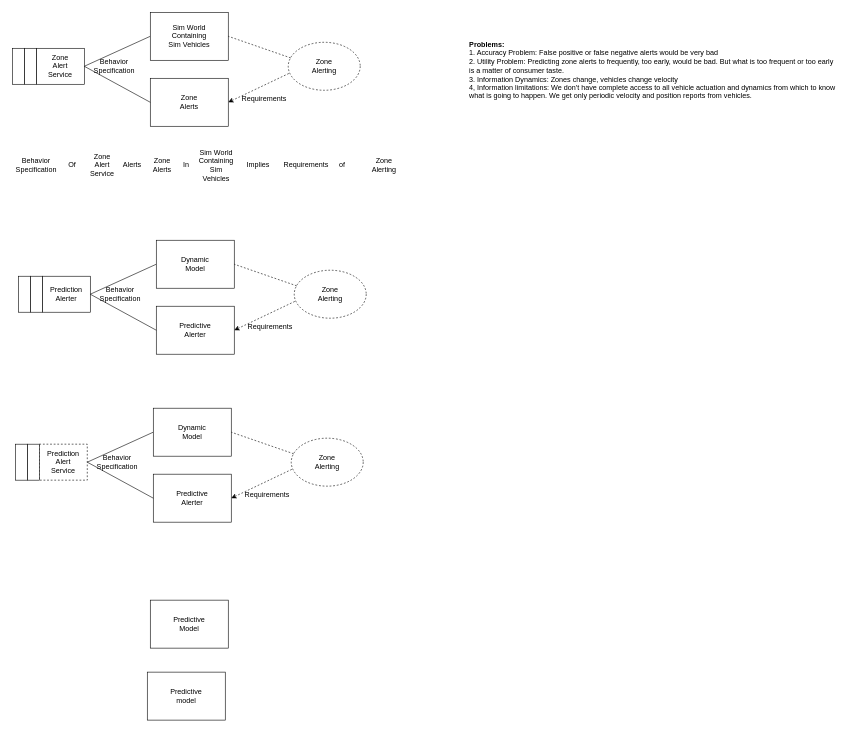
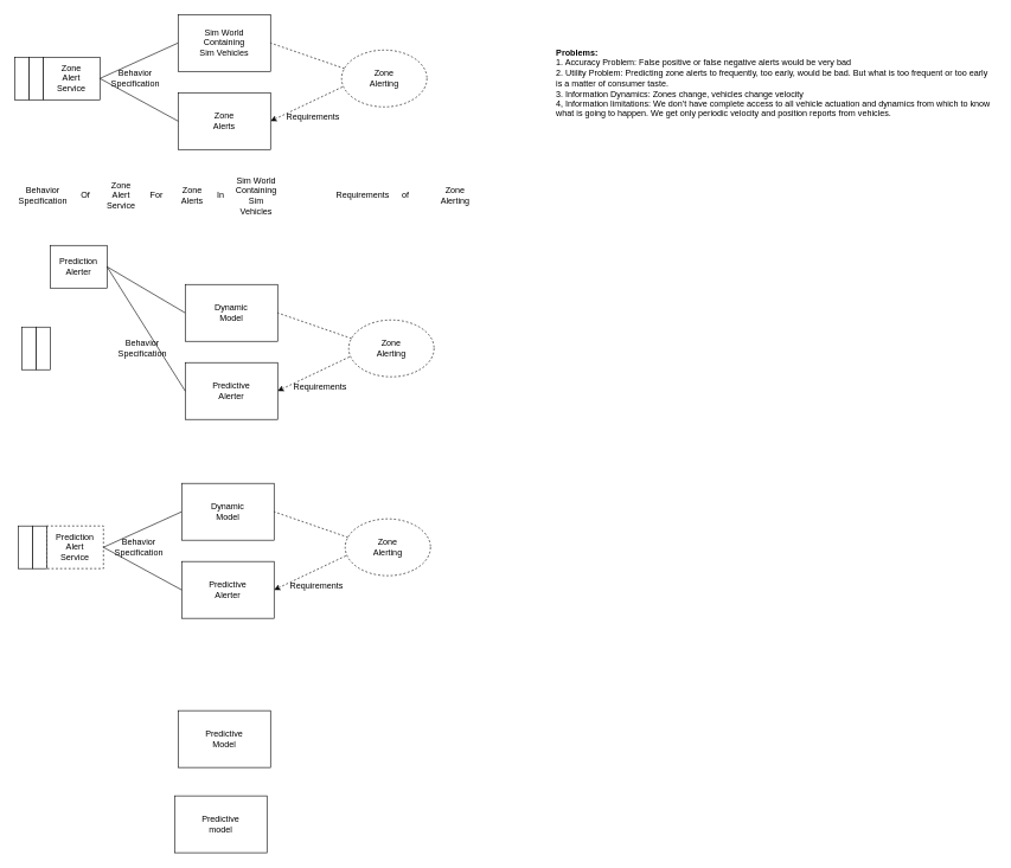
  <mxCell id="0" />
  <mxCell id="1" parent="0" />
  <mxCell id="2" style="rounded=0;orthogonalLoop=1;jettySize=auto;html=1;exitX=0;exitY=0.5;exitDx=0;exitDy=0;entryX=1;entryY=0.5;entryDx=0;entryDy=0;endArrow=none;endFill=0;" edge="1" parent="1" source="3" target="6"><mxGeometry relative="1" as="geometry" /></mxCell>
  <mxCell id="3" value="Sim World&lt;br&gt;Containing&lt;br&gt;Sim Vehicles" style="rounded=0;whiteSpace=wrap;html=1;" vertex="1" parent="1"><mxGeometry x="250" y="20" width="130" height="80" as="geometry" /></mxCell>
  <mxCell id="4" style="rounded=0;orthogonalLoop=1;jettySize=auto;html=1;exitX=0.008;exitY=0.65;exitDx=0;exitDy=0;entryX=1;entryY=0.5;entryDx=0;entryDy=0;dashed=1;exitPerimeter=0;" edge="1" parent="1" source="5" target="20"><mxGeometry relative="1" as="geometry" /></mxCell>
  <mxCell id="5" value="Zone&lt;br&gt;Alerting" style="ellipse;whiteSpace=wrap;html=1;dashed=1;" vertex="1" parent="1"><mxGeometry x="480" y="70" width="120" height="80" as="geometry" /></mxCell>
  <mxCell id="6" value="Zone&lt;br&gt;Alert&lt;br&gt;Service" style="rounded=0;whiteSpace=wrap;html=1;" vertex="1" parent="1"><mxGeometry x="60" y="80" width="80" height="60" as="geometry" /></mxCell>
  <mxCell id="7" value="" style="rounded=0;whiteSpace=wrap;html=1;" vertex="1" parent="1"><mxGeometry x="40" y="80" width="20" height="60" as="geometry" /></mxCell>
  <mxCell id="8" value="" style="rounded=0;whiteSpace=wrap;html=1;" vertex="1" parent="1"><mxGeometry x="20" y="80" width="20" height="60" as="geometry" /></mxCell>
  <mxCell id="9" value="Requirements" style="text;html=1;strokeColor=none;fillColor=none;align=center;verticalAlign=middle;whiteSpace=wrap;rounded=0;" vertex="1" parent="1"><mxGeometry x="410" y="150" width="60" height="30" as="geometry" /></mxCell>
  <mxCell id="10" value="Behavior&lt;br&gt;Specification" style="text;html=1;strokeColor=none;fillColor=none;align=center;verticalAlign=middle;whiteSpace=wrap;rounded=0;" vertex="1" parent="1"><mxGeometry x="160" y="95" width="60" height="30" as="geometry" /></mxCell>
  <mxCell id="11" value="Behavior&lt;br&gt;Specification" style="text;html=1;strokeColor=none;fillColor=none;align=center;verticalAlign=middle;whiteSpace=wrap;rounded=0;" vertex="1" parent="1"><mxGeometry x="30" y="260" width="60" height="30" as="geometry" /></mxCell>
  <mxCell id="12" value="Sim World&lt;br&gt;Containing Sim Vehicles" style="text;html=1;strokeColor=none;fillColor=none;align=center;verticalAlign=middle;whiteSpace=wrap;rounded=0;" vertex="1" parent="1"><mxGeometry x="330" y="260" width="60" height="30" as="geometry" /></mxCell>
- <mxCell id="13" value="Implies" style="text;html=1;strokeColor=none;fillColor=none;align=center;verticalAlign=middle;whiteSpace=wrap;rounded=0;" vertex="1" parent="1"><mxGeometry x="400" y="260" width="60" height="30" as="geometry" /></mxCell>
  <mxCell id="14" value="Requirements" style="text;html=1;strokeColor=none;fillColor=none;align=center;verticalAlign=middle;whiteSpace=wrap;rounded=0;" vertex="1" parent="1"><mxGeometry x="480" y="260" width="60" height="30" as="geometry" /></mxCell>
  <mxCell id="15" value="In" style="text;html=1;strokeColor=none;fillColor=none;align=center;verticalAlign=middle;whiteSpace=wrap;rounded=0;" vertex="1" parent="1"><mxGeometry x="280" y="260" width="60" height="30" as="geometry" /></mxCell>
  <mxCell id="16" value="of" style="text;html=1;strokeColor=none;fillColor=none;align=center;verticalAlign=middle;whiteSpace=wrap;rounded=0;" vertex="1" parent="1"><mxGeometry x="540" y="260" width="60" height="30" as="geometry" /></mxCell>
  <mxCell id="17" value="Zone&lt;br&gt;Alerting" style="text;html=1;strokeColor=none;fillColor=none;align=center;verticalAlign=middle;whiteSpace=wrap;rounded=0;" vertex="1" parent="1"><mxGeometry x="610" y="260" width="60" height="30" as="geometry" /></mxCell>
  <mxCell id="18" value="Of" style="text;html=1;strokeColor=none;fillColor=none;align=center;verticalAlign=middle;whiteSpace=wrap;rounded=0;" vertex="1" parent="1"><mxGeometry x="90" y="260" width="60" height="30" as="geometry" /></mxCell>
  <mxCell id="19" value="Zone&lt;br&gt;Alert&lt;br&gt;Service" style="text;html=1;strokeColor=none;fillColor=none;align=center;verticalAlign=middle;whiteSpace=wrap;rounded=0;" vertex="1" parent="1"><mxGeometry x="140" y="260" width="60" height="30" as="geometry" /></mxCell>
  <mxCell id="20" value="Zone&lt;br&gt;Alerts" style="rounded=0;whiteSpace=wrap;html=1;" vertex="1" parent="1"><mxGeometry x="250" y="130" width="130" height="80" as="geometry" /></mxCell>
  <mxCell id="21" style="rounded=0;orthogonalLoop=1;jettySize=auto;html=1;exitX=0.033;exitY=0.325;exitDx=0;exitDy=0;dashed=1;endArrow=none;endFill=0;entryX=1;entryY=0.5;entryDx=0;entryDy=0;exitPerimeter=0;" edge="1" parent="1" source="5" target="3"><mxGeometry relative="1" as="geometry"><mxPoint x="491" y="82" as="sourcePoint" /><mxPoint x="390" y="180" as="targetPoint" /></mxGeometry></mxCell>
  <mxCell id="22" style="rounded=0;orthogonalLoop=1;jettySize=auto;html=1;exitX=0;exitY=0.5;exitDx=0;exitDy=0;entryX=1;entryY=0.5;entryDx=0;entryDy=0;endArrow=none;endFill=0;" edge="1" parent="1" source="20" target="6"><mxGeometry relative="1" as="geometry"><mxPoint x="260" y="70" as="sourcePoint" /><mxPoint x="150" y="70" as="targetPoint" /></mxGeometry></mxCell>
- <mxCell id="23" value="Alerts" style="text;html=1;strokeColor=none;fillColor=none;align=center;verticalAlign=middle;whiteSpace=wrap;rounded=0;" vertex="1" parent="1"><mxGeometry x="190" y="260" width="60" height="30" as="geometry" /></mxCell>
+ <mxCell id="23" value="For" style="text;html=1;strokeColor=none;fillColor=none;align=center;verticalAlign=middle;whiteSpace=wrap;rounded=0;" vertex="1" parent="1"><mxGeometry x="190" y="260" width="60" height="30" as="geometry" /></mxCell>
  <mxCell id="24" value="Zone&lt;br&gt;Alerts" style="text;html=1;strokeColor=none;fillColor=none;align=center;verticalAlign=middle;whiteSpace=wrap;rounded=0;" vertex="1" parent="1"><mxGeometry x="240" y="260" width="60" height="30" as="geometry" /></mxCell>
  <mxCell id="25" value="&lt;b&gt;Problems:&lt;/b&gt;&lt;br&gt;1. Accuracy Problem: False positive or false negative alerts would be very bad&lt;br&gt;2. Utility Problem: Predicting zone alerts to frequently, too early, would be bad. But what is too frequent or too early is a matter of consumer taste.&lt;br&gt;3. Information Dynamics: Zones change, vehicles change velocity&lt;br&gt;4, Information limitations: We don't have complete access to all vehicle actuation and dynamics from which to know what is going to happen. We get only periodic velocity and position reports from vehicles.&lt;br&gt;" style="text;html=1;strokeColor=none;fillColor=none;align=left;verticalAlign=top;whiteSpace=wrap;rounded=0;" vertex="1" parent="1"><mxGeometry x="780" y="60" width="620" height="140" as="geometry" /></mxCell>
  <mxCell id="26" style="rounded=0;orthogonalLoop=1;jettySize=auto;html=1;exitX=0;exitY=0.5;exitDx=0;exitDy=0;entryX=1;entryY=0.5;entryDx=0;entryDy=0;endArrow=none;endFill=0;" edge="1" parent="1" source="27" target="30"><mxGeometry relative="1" as="geometry" /></mxCell>
  <mxCell id="27" value="Dynamic&lt;br&gt;Model" style="rounded=0;whiteSpace=wrap;html=1;" vertex="1" parent="1"><mxGeometry x="260" y="400" width="130" height="80" as="geometry" /></mxCell>
  <mxCell id="28" style="rounded=0;orthogonalLoop=1;jettySize=auto;html=1;exitX=0.008;exitY=0.65;exitDx=0;exitDy=0;entryX=1;entryY=0.5;entryDx=0;entryDy=0;dashed=1;exitPerimeter=0;" edge="1" parent="1" source="29" target="35"><mxGeometry relative="1" as="geometry" /></mxCell>
  <mxCell id="29" value="Zone&lt;br&gt;Alerting" style="ellipse;whiteSpace=wrap;html=1;dashed=1;" vertex="1" parent="1"><mxGeometry x="490" y="450" width="120" height="80" as="geometry" /></mxCell>
- <mxCell id="30" value="Prediction&lt;br&gt;Alerter" style="rounded=0;whiteSpace=wrap;html=1;" vertex="1" parent="1"><mxGeometry x="70" y="460" width="80" height="60" as="geometry" /></mxCell>
+ <mxCell id="30" value="Prediction&lt;br&gt;Alerter" style="rounded=0;whiteSpace=wrap;html=1;" vertex="1" parent="1"><mxGeometry x="70" y="345" width="80" height="60" as="geometry" /></mxCell>
  <mxCell id="31" value="" style="rounded=0;whiteSpace=wrap;html=1;" vertex="1" parent="1"><mxGeometry x="50" y="460" width="20" height="60" as="geometry" /></mxCell>
  <mxCell id="32" value="" style="rounded=0;whiteSpace=wrap;html=1;" vertex="1" parent="1"><mxGeometry x="30" y="460" width="20" height="60" as="geometry" /></mxCell>
  <mxCell id="33" value="Requirements" style="text;html=1;strokeColor=none;fillColor=none;align=center;verticalAlign=middle;whiteSpace=wrap;rounded=0;" vertex="1" parent="1"><mxGeometry x="420" y="530" width="60" height="30" as="geometry" /></mxCell>
  <mxCell id="34" value="Behavior&lt;br&gt;Specification" style="text;html=1;strokeColor=none;fillColor=none;align=center;verticalAlign=middle;whiteSpace=wrap;rounded=0;" vertex="1" parent="1"><mxGeometry x="170" y="475" width="60" height="30" as="geometry" /></mxCell>
  <mxCell id="35" value="Predictive&lt;br&gt;Alerter" style="rounded=0;whiteSpace=wrap;html=1;" vertex="1" parent="1"><mxGeometry x="260" y="510" width="130" height="80" as="geometry" /></mxCell>
  <mxCell id="36" style="rounded=0;orthogonalLoop=1;jettySize=auto;html=1;exitX=0.033;exitY=0.325;exitDx=0;exitDy=0;dashed=1;endArrow=none;endFill=0;entryX=1;entryY=0.5;entryDx=0;entryDy=0;exitPerimeter=0;" edge="1" parent="1" source="29" target="27"><mxGeometry relative="1" as="geometry"><mxPoint x="501" y="462" as="sourcePoint" /><mxPoint x="400" y="560" as="targetPoint" /></mxGeometry></mxCell>
  <mxCell id="37" style="rounded=0;orthogonalLoop=1;jettySize=auto;html=1;exitX=0;exitY=0.5;exitDx=0;exitDy=0;entryX=1;entryY=0.5;entryDx=0;entryDy=0;endArrow=none;endFill=0;" edge="1" parent="1" source="35" target="30"><mxGeometry relative="1" as="geometry"><mxPoint x="270" y="450" as="sourcePoint" /><mxPoint x="160" y="450" as="targetPoint" /></mxGeometry></mxCell>
  <mxCell id="38" style="rounded=0;orthogonalLoop=1;jettySize=auto;html=1;exitX=0;exitY=0.5;exitDx=0;exitDy=0;entryX=1;entryY=0.5;entryDx=0;entryDy=0;endArrow=none;endFill=0;" edge="1" parent="1" source="39" target="42"><mxGeometry relative="1" as="geometry" /></mxCell>
  <mxCell id="39" value="Dynamic&lt;br&gt;Model" style="rounded=0;whiteSpace=wrap;html=1;" vertex="1" parent="1"><mxGeometry x="255" y="680" width="130" height="80" as="geometry" /></mxCell>
  <mxCell id="40" style="rounded=0;orthogonalLoop=1;jettySize=auto;html=1;exitX=0.008;exitY=0.65;exitDx=0;exitDy=0;entryX=1;entryY=0.5;entryDx=0;entryDy=0;dashed=1;exitPerimeter=0;" edge="1" parent="1" source="41" target="47"><mxGeometry relative="1" as="geometry" /></mxCell>
  <mxCell id="41" value="Zone&lt;br&gt;Alerting" style="ellipse;whiteSpace=wrap;html=1;dashed=1;" vertex="1" parent="1"><mxGeometry x="485" y="730" width="120" height="80" as="geometry" /></mxCell>
  <mxCell id="42" value="Prediction&lt;br&gt;Alert&lt;br&gt;Service" style="rounded=0;whiteSpace=wrap;html=1;dashed=1;" vertex="1" parent="1"><mxGeometry x="65" y="740" width="80" height="60" as="geometry" /></mxCell>
  <mxCell id="43" value="" style="rounded=0;whiteSpace=wrap;html=1;" vertex="1" parent="1"><mxGeometry x="45" y="740" width="20" height="60" as="geometry" /></mxCell>
  <mxCell id="44" value="" style="rounded=0;whiteSpace=wrap;html=1;" vertex="1" parent="1"><mxGeometry x="25" y="740" width="20" height="60" as="geometry" /></mxCell>
  <mxCell id="45" value="Requirements" style="text;html=1;strokeColor=none;fillColor=none;align=center;verticalAlign=middle;whiteSpace=wrap;rounded=0;" vertex="1" parent="1"><mxGeometry x="415" y="810" width="60" height="30" as="geometry" /></mxCell>
  <mxCell id="46" value="Behavior&lt;br&gt;Specification" style="text;html=1;strokeColor=none;fillColor=none;align=center;verticalAlign=middle;whiteSpace=wrap;rounded=0;" vertex="1" parent="1"><mxGeometry x="165" y="755" width="60" height="30" as="geometry" /></mxCell>
  <mxCell id="47" value="Predictive&lt;br&gt;Alerter" style="rounded=0;whiteSpace=wrap;html=1;" vertex="1" parent="1"><mxGeometry x="255" y="790" width="130" height="80" as="geometry" /></mxCell>
  <mxCell id="48" style="rounded=0;orthogonalLoop=1;jettySize=auto;html=1;exitX=0.033;exitY=0.325;exitDx=0;exitDy=0;dashed=1;endArrow=none;endFill=0;entryX=1;entryY=0.5;entryDx=0;entryDy=0;exitPerimeter=0;" edge="1" parent="1" source="41" target="39"><mxGeometry relative="1" as="geometry"><mxPoint x="496" y="742" as="sourcePoint" /><mxPoint x="395" y="840" as="targetPoint" /></mxGeometry></mxCell>
  <mxCell id="49" style="rounded=0;orthogonalLoop=1;jettySize=auto;html=1;exitX=0;exitY=0.5;exitDx=0;exitDy=0;entryX=1;entryY=0.5;entryDx=0;entryDy=0;endArrow=none;endFill=0;" edge="1" parent="1" source="47" target="42"><mxGeometry relative="1" as="geometry"><mxPoint x="265" y="730" as="sourcePoint" /><mxPoint x="155" y="730" as="targetPoint" /></mxGeometry></mxCell>
  <mxCell id="50" value="Predictive&lt;br&gt;Model" style="rounded=0;whiteSpace=wrap;html=1;" vertex="1" parent="1"><mxGeometry x="250" y="1000" width="130" height="80" as="geometry" /></mxCell>
  <mxCell id="51" value="Predictive&lt;br&gt;model" style="rounded=0;whiteSpace=wrap;html=1;" vertex="1" parent="1"><mxGeometry x="245" y="1120" width="130" height="80" as="geometry" /></mxCell>
